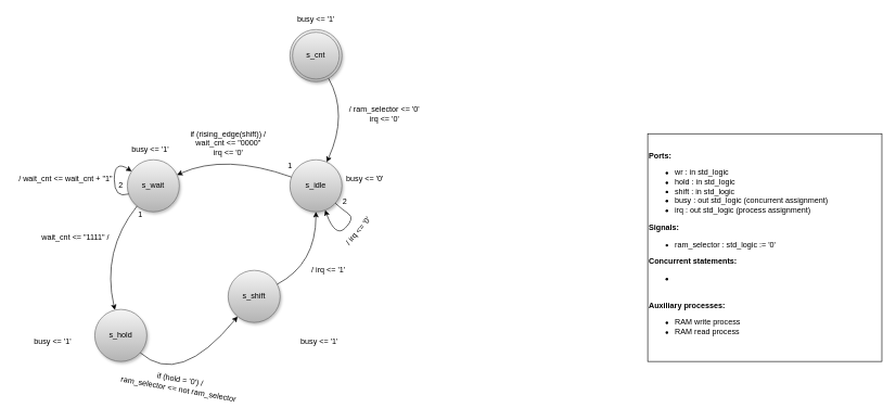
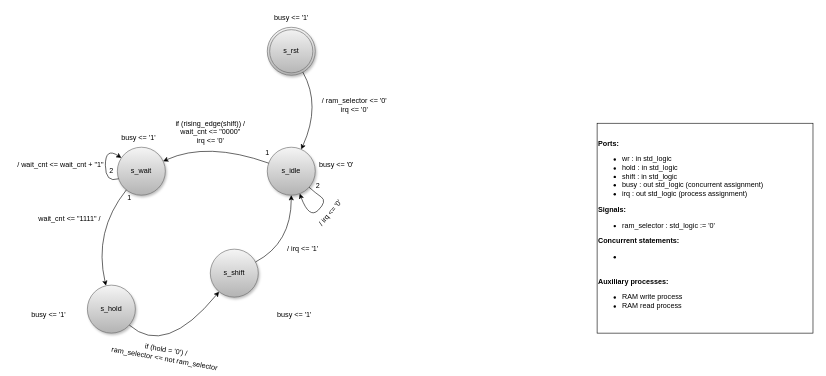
  <mxCell id="0" />
  <mxCell id="1" parent="0" />
- <mxCell id="2" value="s_cnt" style="ellipse;shape=doubleEllipse;whiteSpace=wrap;html=1;aspect=fixed;fillColor=#f5f5f5;gradientColor=#b3b3b3;strokeColor=#666666;shadow=1;" parent="1" vertex="1"><mxGeometry x="445" y="45" width="80" height="80" as="geometry" /></mxCell>
+ <mxCell id="2" value="s_rst" style="ellipse;shape=doubleEllipse;whiteSpace=wrap;html=1;aspect=fixed;fillColor=#f5f5f5;gradientColor=#b3b3b3;strokeColor=#666666;shadow=1;" parent="1" vertex="1"><mxGeometry x="445" y="45" width="80" height="80" as="geometry" /></mxCell>
  <mxCell id="3" value="s_idle" style="ellipse;whiteSpace=wrap;html=1;aspect=fixed;fillColor=#f5f5f5;gradientColor=#b3b3b3;strokeColor=#666666;shadow=1;" parent="1" vertex="1"><mxGeometry x="445" y="245" width="80" height="80" as="geometry" /></mxCell>
  <mxCell id="4" value="" style="curved=1;endArrow=classic;html=1;rounded=0;" parent="1" source="2" target="3" edge="1"><mxGeometry width="50" height="50" relative="1" as="geometry"><mxPoint x="585" y="185" as="sourcePoint" /><mxPoint x="635" y="135" as="targetPoint" /><Array as="points"><mxPoint x="535" y="175" /></Array></mxGeometry></mxCell>
  <mxCell id="5" value="&lt;div&gt;/ ram_selector &amp;lt;= '0'&lt;/div&gt;&lt;div&gt;irq &amp;lt;= '0'&lt;br&gt;&lt;/div&gt;" style="text;html=1;align=center;verticalAlign=middle;resizable=0;points=[];autosize=1;strokeColor=none;fillColor=none;" parent="1" vertex="1"><mxGeometry x="530" y="160" width="120" height="30" as="geometry" /></mxCell>
  <mxCell id="6" value="&lt;div align=&quot;left&quot;&gt;&lt;b&gt;Ports:&lt;/b&gt;&lt;/div&gt;&lt;div align=&quot;left&quot;&gt;&lt;ul&gt;&lt;li&gt;wr : in std_logic&lt;/li&gt;&lt;li&gt;hold : in std_logic&lt;/li&gt;&lt;li&gt;shift : in std_logic&lt;/li&gt;&lt;li&gt;busy : out std_logic (concurrent assignment)&lt;br&gt;&lt;/li&gt;&lt;li&gt;irq : out std_logic (process assignment)&lt;/li&gt;&lt;/ul&gt;&lt;/div&gt;&lt;div&gt;&lt;b&gt;Signals:&lt;/b&gt;&lt;/div&gt;&lt;div&gt;&lt;ul&gt;&lt;li&gt;ram_selector : std_logic := '0'&lt;/li&gt;&lt;/ul&gt;&lt;/div&gt;&lt;div&gt;&lt;b&gt;Concurrent statements:&lt;/b&gt;&lt;/div&gt;&lt;div&gt;&lt;ul&gt;&lt;li&gt;&lt;br&gt;&lt;/li&gt;&lt;/ul&gt;&lt;/div&gt;&lt;div&gt;&lt;br&gt;&lt;/div&gt;&lt;div&gt;&lt;b&gt;Auxiliary processes:&lt;/b&gt;&lt;/div&gt;&lt;div align=&quot;left&quot;&gt;&lt;ul&gt;&lt;li&gt;RAM write process&lt;/li&gt;&lt;li&gt;RAM read process&lt;/li&gt;&lt;/ul&gt;&lt;/div&gt;" style="rounded=0;whiteSpace=wrap;html=1;align=left;" parent="1" vertex="1"><mxGeometry x="995" y="205" width="360" height="350" as="geometry" /></mxCell>
  <mxCell id="7" value="s_wait" style="ellipse;whiteSpace=wrap;html=1;aspect=fixed;fillColor=#f5f5f5;gradientColor=#b3b3b3;strokeColor=#666666;shadow=1;" parent="1" vertex="1"><mxGeometry x="195" y="245" width="80" height="80" as="geometry" /></mxCell>
  <mxCell id="8" value="" style="curved=1;endArrow=classic;html=1;rounded=0;" parent="1" source="3" target="7" edge="1"><mxGeometry width="50" height="50" relative="1" as="geometry"><mxPoint x="295" y="295" as="sourcePoint" /><mxPoint x="345" y="245" as="targetPoint" /><Array as="points"><mxPoint x="345" y="235" /></Array></mxGeometry></mxCell>
  <mxCell id="9" value="&lt;div&gt;if (rising_edge(shift)) /&lt;/div&gt;&lt;div&gt;wait_cnt &amp;lt;= &quot;0000&quot;&lt;br&gt;&lt;/div&gt;&lt;div&gt;irq &amp;lt;= '0'&lt;br&gt;&lt;/div&gt;" style="text;html=1;align=center;verticalAlign=middle;resizable=0;points=[];autosize=1;strokeColor=none;fillColor=none;" parent="1" vertex="1"><mxGeometry x="285" y="195" width="130" height="50" as="geometry" /></mxCell>
  <mxCell id="10" value="s_shift" style="ellipse;whiteSpace=wrap;html=1;aspect=fixed;fillColor=#f5f5f5;gradientColor=#b3b3b3;strokeColor=#666666;shadow=1;" parent="1" vertex="1"><mxGeometry x="350" y="415" width="80" height="80" as="geometry" /></mxCell>
  <mxCell id="11" value="" style="curved=1;endArrow=classic;html=1;rounded=0;" parent="1" source="23" target="10" edge="1"><mxGeometry width="50" height="50" relative="1" as="geometry"><mxPoint x="205" y="545" as="sourcePoint" /><mxPoint x="245" y="385" as="targetPoint" /><Array as="points"><mxPoint x="275" y="595" /></Array></mxGeometry></mxCell>
  <mxCell id="12" value="&lt;div&gt;if (hold = '0') /&lt;/div&gt;&lt;div&gt;ram_selector &amp;lt;= not ram_selector&lt;/div&gt;" style="text;html=1;align=center;verticalAlign=middle;resizable=0;points=[];autosize=1;strokeColor=none;fillColor=none;rotation=10;" parent="1" vertex="1"><mxGeometry x="180" y="575" width="190" height="30" as="geometry" /></mxCell>
  <mxCell id="13" value="" style="curved=1;endArrow=classic;html=1;rounded=0;" parent="1" source="10" target="3" edge="1"><mxGeometry width="50" height="50" relative="1" as="geometry"><mxPoint x="295" y="555" as="sourcePoint" /><mxPoint x="415.27" y="474.846" as="targetPoint" /><Array as="points"><mxPoint x="485" y="405" /></Array></mxGeometry></mxCell>
  <mxCell id="14" value="&lt;div&gt;busy &amp;lt;= '1'&lt;/div&gt;" style="text;html=1;align=center;verticalAlign=middle;resizable=0;points=[];autosize=1;strokeColor=none;fillColor=none;" parent="1" vertex="1"><mxGeometry x="450" y="20" width="70" height="20" as="geometry" /></mxCell>
  <mxCell id="15" value="&lt;div&gt;busy &amp;lt;= '0'&lt;/div&gt;" style="text;html=1;align=center;verticalAlign=middle;resizable=0;points=[];autosize=1;strokeColor=none;fillColor=none;" parent="1" vertex="1"><mxGeometry x="525" y="265" width="70" height="20" as="geometry" /></mxCell>
  <mxCell id="16" value="&lt;div&gt;busy &amp;lt;= '1'&lt;/div&gt;" style="text;html=1;align=center;verticalAlign=middle;resizable=0;points=[];autosize=1;strokeColor=none;fillColor=none;" parent="1" vertex="1"><mxGeometry x="195" y="220" width="70" height="20" as="geometry" /></mxCell>
  <mxCell id="17" value="&lt;div&gt;busy &amp;lt;= '1'&lt;/div&gt;" style="text;html=1;align=center;verticalAlign=middle;resizable=0;points=[];autosize=1;strokeColor=none;fillColor=none;" parent="1" vertex="1"><mxGeometry x="455" y="515" width="70" height="20" as="geometry" /></mxCell>
  <mxCell id="18" value="/ irq &amp;lt;= '1'" style="text;html=1;align=center;verticalAlign=middle;resizable=0;points=[];autosize=1;strokeColor=none;fillColor=none;" parent="1" vertex="1"><mxGeometry x="469" y="405" width="70" height="20" as="geometry" /></mxCell>
  <mxCell id="19" value="" style="curved=1;endArrow=classic;html=1;rounded=0;" parent="1" source="3" target="3" edge="1"><mxGeometry width="50" height="50" relative="1" as="geometry"><mxPoint x="295" y="555" as="sourcePoint" /><mxPoint x="415.27" y="474.846" as="targetPoint" /><Array as="points"><mxPoint x="525" y="321" /><mxPoint x="545" y="335" /><mxPoint x="515" y="365" /></Array></mxGeometry></mxCell>
  <mxCell id="20" value="/ irq &amp;lt;= '0'" style="text;html=1;align=center;verticalAlign=middle;resizable=0;points=[];autosize=1;strokeColor=none;fillColor=none;rotation=-50;" parent="1" vertex="1"><mxGeometry x="515" y="345" width="70" height="20" as="geometry" /></mxCell>
  <mxCell id="21" value="1" style="text;html=1;align=center;verticalAlign=middle;resizable=0;points=[];autosize=1;strokeColor=none;fillColor=none;" parent="1" vertex="1"><mxGeometry x="435" y="245" width="20" height="20" as="geometry" /></mxCell>
  <mxCell id="22" value="2" style="text;html=1;align=center;verticalAlign=middle;resizable=0;points=[];autosize=1;strokeColor=none;fillColor=none;" parent="1" vertex="1"><mxGeometry x="519" y="300" width="20" height="20" as="geometry" /></mxCell>
  <mxCell id="23" value="&lt;div&gt;s_hold&lt;/div&gt;" style="ellipse;whiteSpace=wrap;html=1;aspect=fixed;fillColor=#f5f5f5;gradientColor=#b3b3b3;strokeColor=#666666;shadow=1;" parent="1" vertex="1"><mxGeometry x="145" y="475" width="80" height="80" as="geometry" /></mxCell>
  <mxCell id="24" value="&lt;div&gt;busy &amp;lt;= '1'&lt;/div&gt;" style="text;html=1;align=center;verticalAlign=middle;resizable=0;points=[];autosize=1;strokeColor=none;fillColor=none;" parent="1" vertex="1"><mxGeometry x="45" y="515" width="70" height="20" as="geometry" /></mxCell>
  <mxCell id="25" value="" style="curved=1;endArrow=classic;html=1;rounded=0;" parent="1" source="7" target="23" edge="1"><mxGeometry width="50" height="50" relative="1" as="geometry"><mxPoint x="-15" y="405" as="sourcePoint" /><mxPoint x="35" y="355" as="targetPoint" /><Array as="points"><mxPoint x="155" y="385" /></Array></mxGeometry></mxCell>
  <mxCell id="26" value="" style="curved=1;endArrow=classic;html=1;rounded=0;" parent="1" source="7" target="7" edge="1"><mxGeometry width="50" height="50" relative="1" as="geometry"><mxPoint x="35" y="295" as="sourcePoint" /><mxPoint x="85" y="245" as="targetPoint" /><Array as="points"><mxPoint x="175" y="305" /><mxPoint x="175" y="245" /></Array></mxGeometry></mxCell>
  <mxCell id="27" value="/ wait_cnt &amp;lt;= wait_cnt + &quot;1&quot;" style="text;html=1;align=center;verticalAlign=middle;resizable=0;points=[];autosize=1;strokeColor=none;fillColor=none;" parent="1" vertex="1"><mxGeometry x="20" y="265" width="160" height="20" as="geometry" /></mxCell>
  <mxCell id="28" value="wait_cnt &amp;lt;= &quot;1111&quot; /" style="text;html=1;align=center;verticalAlign=middle;resizable=0;points=[];autosize=1;strokeColor=none;fillColor=none;" parent="1" vertex="1"><mxGeometry x="55" y="355" width="120" height="20" as="geometry" /></mxCell>
  <mxCell id="29" value="1" style="text;html=1;align=center;verticalAlign=middle;resizable=0;points=[];autosize=1;strokeColor=none;fillColor=none;" parent="1" vertex="1"><mxGeometry x="205" y="320" width="20" height="20" as="geometry" /></mxCell>
  <mxCell id="30" value="2" style="text;html=1;align=center;verticalAlign=middle;resizable=0;points=[];autosize=1;strokeColor=none;fillColor=none;" parent="1" vertex="1"><mxGeometry x="175" y="275" width="20" height="20" as="geometry" /></mxCell>
